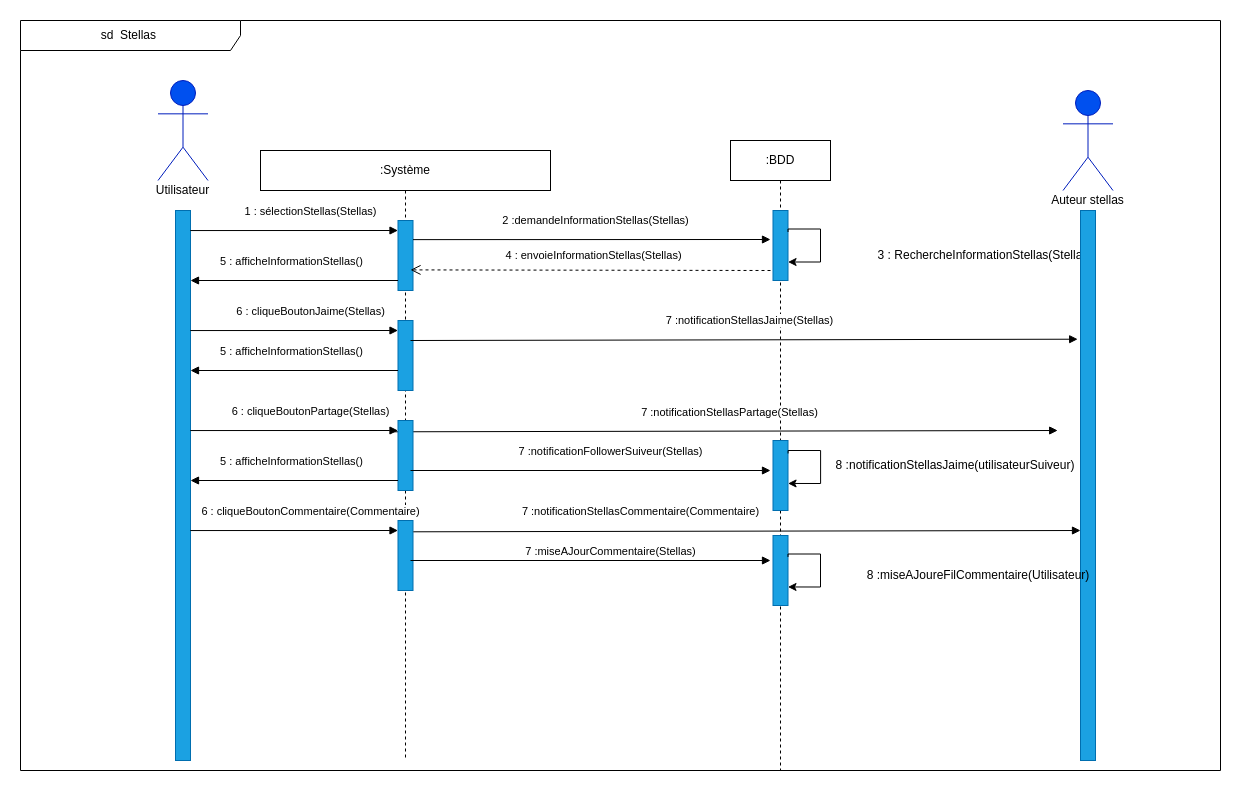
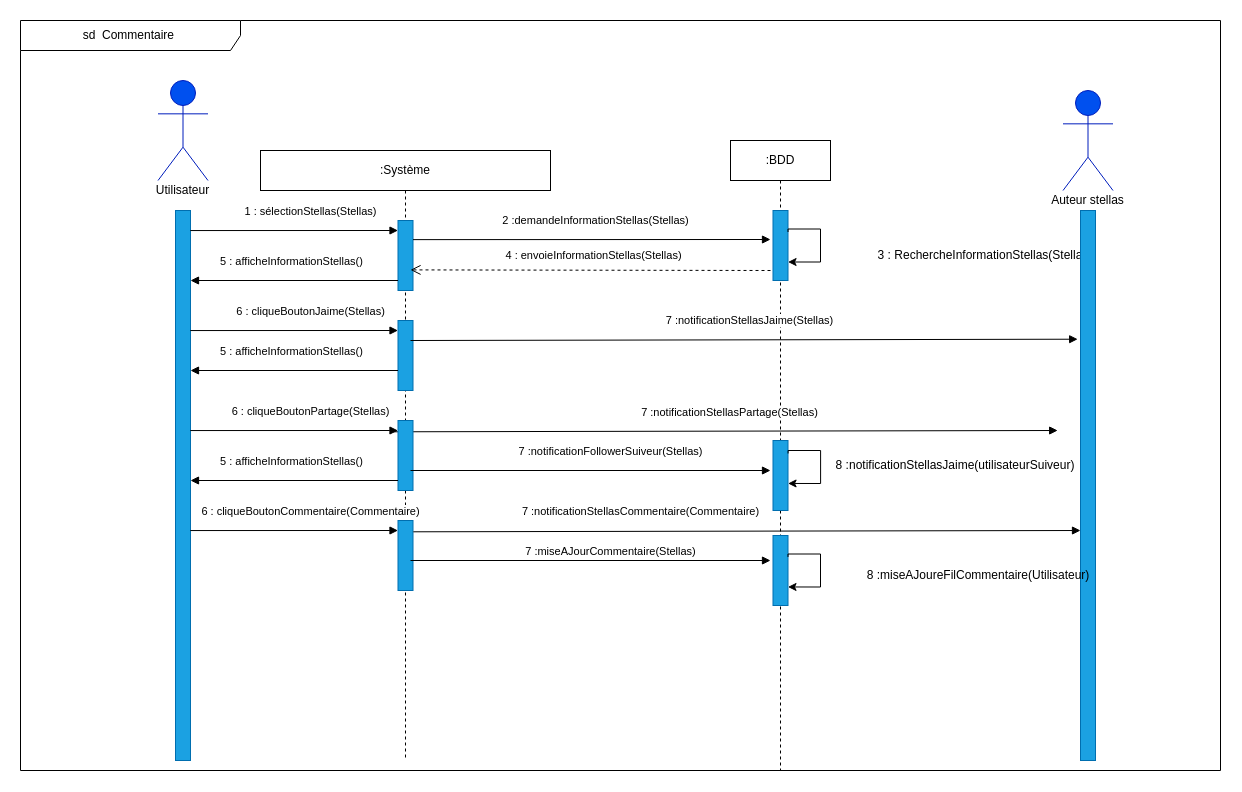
  <mxCell id="0" />
  <mxCell id="1" parent="0" />
  <mxCell id="2" value=":BDD" style="shape=umlLifeline;perimeter=lifelinePerimeter;whiteSpace=wrap;html=1;container=1;collapsible=0;recursiveResize=0;outlineConnect=0;" parent="1" vertex="1"><mxGeometry x="730" y="140" width="100" height="630" as="geometry" /></mxCell>
  <mxCell id="3" value="" style="rounded=0;whiteSpace=wrap;html=1;fillColor=#1ba1e2;fontColor=#ffffff;strokeColor=#006EAF;" vertex="1" parent="2"><mxGeometry x="42.5" y="70" width="15" height="70" as="geometry" /></mxCell>
  <mxCell id="4" value="7 :notificationStellasPartage(Stellas)" style="html=1;verticalAlign=bottom;endArrow=block;rounded=0;exitX=1.011;exitY=0.14;exitDx=0;exitDy=0;exitPerimeter=0;entryX=-0.188;entryY=0.234;entryDx=0;entryDy=0;entryPerimeter=0;" edge="1" parent="2"><mxGeometry x="0.016" y="10" width="80" relative="1" as="geometry"><mxPoint x="-339.995" y="291.3" as="sourcePoint" /><mxPoint x="327.18" y="290.0" as="targetPoint" /><mxPoint as="offset" /></mxGeometry></mxCell>
  <mxCell id="5" value="" style="rounded=0;whiteSpace=wrap;html=1;fillColor=#1ba1e2;fontColor=#ffffff;strokeColor=#006EAF;" vertex="1" parent="2"><mxGeometry x="42.5" y="300" width="15" height="70" as="geometry" /></mxCell>
  <mxCell id="6" style="edgeStyle=orthogonalEdgeStyle;rounded=0;orthogonalLoop=1;jettySize=auto;html=1;exitX=1;exitY=0.25;exitDx=0;exitDy=0;entryX=1;entryY=0.75;entryDx=0;entryDy=0;" edge="1" parent="2"><mxGeometry relative="1" as="geometry"><Array as="points"><mxPoint x="58.04" y="88.5" /><mxPoint x="90.04" y="88.5" /><mxPoint x="90.04" y="121.5" /></Array><mxPoint x="57.54" y="91.5" as="sourcePoint" /><mxPoint x="57.54" y="121.5" as="targetPoint" /></mxGeometry></mxCell>
  <mxCell id="7" value="" style="rounded=0;whiteSpace=wrap;html=1;fillColor=#1ba1e2;fontColor=#ffffff;strokeColor=#006EAF;" vertex="1" parent="2"><mxGeometry x="42.5" y="395" width="15" height="70" as="geometry" /></mxCell>
  <mxCell id="8" style="edgeStyle=orthogonalEdgeStyle;rounded=0;orthogonalLoop=1;jettySize=auto;html=1;exitX=1;exitY=0.25;exitDx=0;exitDy=0;entryX=1;entryY=0.75;entryDx=0;entryDy=0;" edge="1" parent="2"><mxGeometry relative="1" as="geometry"><Array as="points"><mxPoint x="58.06" y="309.98" /><mxPoint x="90.06" y="309.98" /><mxPoint x="90.06" y="342.98" /></Array><mxPoint x="57.56" y="312.98" as="sourcePoint" /><mxPoint x="57.56" y="342.98" as="targetPoint" /></mxGeometry></mxCell>
- <mxCell id="9" value="sd&amp;nbsp; Stellas&amp;nbsp; " style="shape=umlFrame;whiteSpace=wrap;html=1;width=220;height=30;" parent="2" vertex="1"><mxGeometry x="-710" y="-120" width="1200" height="750" as="geometry" /></mxCell>
+ <mxCell id="9" value="sd&amp;nbsp; Commentaire&amp;nbsp; " style="shape=umlFrame;whiteSpace=wrap;html=1;width=220;height=30;" parent="2" vertex="1"><mxGeometry x="-710" y="-120" width="1200" height="750" as="geometry" /></mxCell>
  <mxCell id="10" style="edgeStyle=orthogonalEdgeStyle;rounded=0;orthogonalLoop=1;jettySize=auto;html=1;exitX=1;exitY=0.25;exitDx=0;exitDy=0;entryX=1;entryY=0.75;entryDx=0;entryDy=0;" edge="1" parent="2"><mxGeometry relative="1" as="geometry"><Array as="points"><mxPoint x="58" y="413.46" /><mxPoint x="90" y="413.46" /><mxPoint x="90" y="446.46" /></Array><mxPoint x="57.5" y="416.46" as="sourcePoint" /><mxPoint x="57.5" y="446.46" as="targetPoint" /></mxGeometry></mxCell>
  <mxCell id="11" value="8 :notificationStellasJaime(utilisateurSuiveur)" style="text;html=1;strokeColor=none;fillColor=none;align=center;verticalAlign=middle;whiteSpace=wrap;rounded=0;" vertex="1" parent="2"><mxGeometry x="90" y="310" width="270" height="30" as="geometry" /></mxCell>
  <mxCell id="12" value="" style="rounded=0;whiteSpace=wrap;html=1;fillColor=#1ba1e2;fontColor=#ffffff;strokeColor=#006EAF;" parent="1" vertex="1"><mxGeometry x="175" y="210" width="15" height="550" as="geometry" /></mxCell>
  <mxCell id="13" value="&lt;b&gt;Utilisateur&lt;/b&gt;" style="shape=umlActor;verticalLabelPosition=bottom;verticalAlign=top;html=1;fillColor=#0050ef;fontColor=#ffffff;strokeColor=#001DBC;" parent="1" vertex="1"><mxGeometry x="157.5" y="80" width="50" height="100" as="geometry" /></mxCell>
  <mxCell id="14" value=":Système" style="shape=umlLifeline;perimeter=lifelinePerimeter;whiteSpace=wrap;html=1;container=1;collapsible=0;recursiveResize=0;outlineConnect=0;" parent="1" vertex="1"><mxGeometry x="260" y="150" width="290" height="610" as="geometry" /></mxCell>
  <mxCell id="15" value="" style="rounded=0;whiteSpace=wrap;html=1;fillColor=#1ba1e2;fontColor=#ffffff;strokeColor=#006EAF;" vertex="1" parent="14"><mxGeometry x="137.5" y="70" width="15" height="70" as="geometry" /></mxCell>
  <mxCell id="16" value="" style="rounded=0;whiteSpace=wrap;html=1;fillColor=#1ba1e2;fontColor=#ffffff;strokeColor=#006EAF;" vertex="1" parent="14"><mxGeometry x="137.5" y="170" width="15" height="70" as="geometry" /></mxCell>
  <mxCell id="17" value="1 : sélectionStellas(Stellas)" style="html=1;verticalAlign=bottom;endArrow=block;rounded=0;entryX=0.01;entryY=0.143;entryDx=0;entryDy=0;entryPerimeter=0;" edge="1" parent="14"><mxGeometry x="0.156" y="10" width="80" relative="1" as="geometry"><mxPoint x="-70.15" y="80.05" as="sourcePoint" /><mxPoint x="137.5" y="80" as="targetPoint" /><mxPoint as="offset" /></mxGeometry></mxCell>
  <mxCell id="18" value="6 : cliqueBoutonJaime(Stellas)" style="html=1;verticalAlign=bottom;endArrow=block;rounded=0;entryX=0.01;entryY=0.143;entryDx=0;entryDy=0;entryPerimeter=0;" edge="1" parent="14"><mxGeometry x="0.156" y="10" width="80" relative="1" as="geometry"><mxPoint x="-70.15" y="180.05" as="sourcePoint" /><mxPoint x="137.5" y="180.0" as="targetPoint" /><mxPoint as="offset" /></mxGeometry></mxCell>
  <mxCell id="19" value="" style="rounded=0;whiteSpace=wrap;html=1;fillColor=#1ba1e2;fontColor=#ffffff;strokeColor=#006EAF;" vertex="1" parent="14"><mxGeometry x="137.5" y="270" width="15" height="70" as="geometry" /></mxCell>
  <mxCell id="20" value="6 : cliqueBoutonPartage(Stellas)" style="html=1;verticalAlign=bottom;endArrow=block;rounded=0;entryX=0.01;entryY=0.143;entryDx=0;entryDy=0;entryPerimeter=0;" edge="1" parent="14"><mxGeometry x="0.156" y="10" width="80" relative="1" as="geometry"><mxPoint x="-70.15" y="280.05" as="sourcePoint" /><mxPoint x="137.5" y="280.0" as="targetPoint" /><mxPoint as="offset" /></mxGeometry></mxCell>
  <mxCell id="21" value="5 : afficheInformationStellas()" style="html=1;verticalAlign=bottom;endArrow=block;rounded=0;entryX=-0.127;entryY=0.134;entryDx=0;entryDy=0;entryPerimeter=0;exitX=0;exitY=0;exitDx=0;exitDy=0;" edge="1" parent="14"><mxGeometry x="0.028" y="-10" width="80" relative="1" as="geometry"><mxPoint x="137.5" y="330.0" as="sourcePoint" /><mxPoint x="-70.0" y="330.0" as="targetPoint" /><mxPoint as="offset" /></mxGeometry></mxCell>
  <mxCell id="22" value="" style="rounded=0;whiteSpace=wrap;html=1;fillColor=#1ba1e2;fontColor=#ffffff;strokeColor=#006EAF;" vertex="1" parent="14"><mxGeometry x="137.5" y="370" width="15" height="70" as="geometry" /></mxCell>
  <mxCell id="23" value="6 : cliqueBoutonCommentaire(Commentaire)" style="html=1;verticalAlign=bottom;endArrow=block;rounded=0;entryX=0.01;entryY=0.143;entryDx=0;entryDy=0;entryPerimeter=0;" edge="1" parent="14"><mxGeometry x="0.156" y="10" width="80" relative="1" as="geometry"><mxPoint x="-70.15" y="380.05" as="sourcePoint" /><mxPoint x="137.5" y="380" as="targetPoint" /><mxPoint as="offset" /></mxGeometry></mxCell>
  <mxCell id="24" value="&lt;div&gt;Utilisateur&lt;/div&gt;" style="text;html=1;strokeColor=none;fillColor=none;align=center;verticalAlign=middle;whiteSpace=wrap;rounded=0;" vertex="1" parent="1"><mxGeometry x="141.25" y="170" width="82.5" height="40" as="geometry" /></mxCell>
  <mxCell id="25" value="4 : envoieInformationStellas(Stellas)" style="html=1;verticalAlign=bottom;endArrow=open;dashed=1;endSize=8;rounded=0;entryX=1.104;entryY=0.861;entryDx=0;entryDy=0;entryPerimeter=0;" edge="1" parent="1"><mxGeometry x="-0.016" y="-6" relative="1" as="geometry"><mxPoint x="770" y="270" as="sourcePoint" /><mxPoint x="410" y="269.4" as="targetPoint" /><mxPoint as="offset" /></mxGeometry></mxCell>
  <mxCell id="26" value="2 :demandeInformationStellas(Stellas)" style="html=1;verticalAlign=bottom;endArrow=block;rounded=0;exitX=1.011;exitY=0.14;exitDx=0;exitDy=0;exitPerimeter=0;" edge="1" parent="1"><mxGeometry x="0.016" y="10" width="80" relative="1" as="geometry"><mxPoint x="412.505" y="239.13" as="sourcePoint" /><mxPoint x="770" y="239" as="targetPoint" /><mxPoint as="offset" /></mxGeometry></mxCell>
  <mxCell id="27" value="3 : RechercheInformationStellas(Stellas)" style="text;html=1;strokeColor=none;fillColor=none;align=center;verticalAlign=middle;whiteSpace=wrap;rounded=0;" vertex="1" parent="1"><mxGeometry x="850" y="240" width="270" height="30" as="geometry" /></mxCell>
  <mxCell id="28" value="5 : afficheInformationStellas()" style="html=1;verticalAlign=bottom;endArrow=block;rounded=0;entryX=-0.127;entryY=0.134;entryDx=0;entryDy=0;entryPerimeter=0;exitX=0;exitY=0;exitDx=0;exitDy=0;" edge="1" parent="1"><mxGeometry x="0.028" y="-10" width="80" relative="1" as="geometry"><mxPoint x="397.5" y="280" as="sourcePoint" /><mxPoint x="190" y="280" as="targetPoint" /><mxPoint as="offset" /></mxGeometry></mxCell>
  <mxCell id="29" value="7 :notificationStellasJaime(Stellas)" style="html=1;verticalAlign=bottom;endArrow=block;rounded=0;exitX=1.011;exitY=0.14;exitDx=0;exitDy=0;exitPerimeter=0;entryX=-0.188;entryY=0.234;entryDx=0;entryDy=0;entryPerimeter=0;" edge="1" parent="1" target="31"><mxGeometry x="0.016" y="10" width="80" relative="1" as="geometry"><mxPoint x="410.005" y="340" as="sourcePoint" /><mxPoint x="787.34" y="340.2" as="targetPoint" /><mxPoint as="offset" /></mxGeometry></mxCell>
  <mxCell id="30" value="5 : afficheInformationStellas()" style="html=1;verticalAlign=bottom;endArrow=block;rounded=0;entryX=-0.127;entryY=0.134;entryDx=0;entryDy=0;entryPerimeter=0;exitX=0;exitY=0;exitDx=0;exitDy=0;" edge="1" parent="1"><mxGeometry x="0.028" y="-10" width="80" relative="1" as="geometry"><mxPoint x="397.5" y="370" as="sourcePoint" /><mxPoint x="190" y="370" as="targetPoint" /><mxPoint as="offset" /></mxGeometry></mxCell>
  <mxCell id="31" value="" style="rounded=0;whiteSpace=wrap;html=1;fillColor=#1ba1e2;fontColor=#ffffff;strokeColor=#006EAF;" vertex="1" parent="1"><mxGeometry x="1080" y="210" width="15" height="550" as="geometry" /></mxCell>
  <mxCell id="32" value="&lt;b&gt;Utilisateur&lt;/b&gt;" style="shape=umlActor;verticalLabelPosition=bottom;verticalAlign=top;html=1;fillColor=#0050ef;fontColor=#ffffff;strokeColor=#001DBC;" vertex="1" parent="1"><mxGeometry x="1062.5" y="90" width="50" height="100" as="geometry" /></mxCell>
  <mxCell id="33" value="Auteur stellas" style="text;html=1;strokeColor=none;fillColor=none;align=center;verticalAlign=middle;whiteSpace=wrap;rounded=0;" vertex="1" parent="1"><mxGeometry x="1046.25" y="180" width="82.5" height="40" as="geometry" /></mxCell>
  <mxCell id="34" value="7 :notificationFollowerSuiveur(Stellas)" style="html=1;verticalAlign=bottom;endArrow=block;rounded=0;exitX=1.011;exitY=0.14;exitDx=0;exitDy=0;exitPerimeter=0;" edge="1" parent="1"><mxGeometry x="0.113" y="10" width="80" relative="1" as="geometry"><mxPoint x="410.005" y="470" as="sourcePoint" /><mxPoint x="770" y="470" as="targetPoint" /><mxPoint as="offset" /></mxGeometry></mxCell>
  <mxCell id="35" value="8 :miseAJoureFilCommentaire(Utilisateur)" style="text;html=1;strokeColor=none;fillColor=none;align=center;verticalAlign=middle;whiteSpace=wrap;rounded=0;" vertex="1" parent="1"><mxGeometry x="842.5" y="560" width="270" height="30" as="geometry" /></mxCell>
  <mxCell id="36" value="7 :miseAJourCommentaire(Stellas)" style="html=1;verticalAlign=bottom;endArrow=block;rounded=0;exitX=1.011;exitY=0.14;exitDx=0;exitDy=0;exitPerimeter=0;" edge="1" parent="1"><mxGeometry x="0.113" width="80" relative="1" as="geometry"><mxPoint x="410.005" y="560" as="sourcePoint" /><mxPoint x="770" y="560" as="targetPoint" /><mxPoint as="offset" /></mxGeometry></mxCell>
  <mxCell id="37" value="7 :notificationStellasCommentaire(Commentaire)" style="html=1;verticalAlign=bottom;endArrow=block;rounded=0;exitX=1.011;exitY=0.14;exitDx=0;exitDy=0;exitPerimeter=0;entryX=-0.188;entryY=0.234;entryDx=0;entryDy=0;entryPerimeter=0;" edge="1" parent="1"><mxGeometry x="-0.319" y="11" width="80" relative="1" as="geometry"><mxPoint x="412.825" y="531.3" as="sourcePoint" /><mxPoint x="1080" y="530" as="targetPoint" /><mxPoint as="offset" /></mxGeometry></mxCell>
